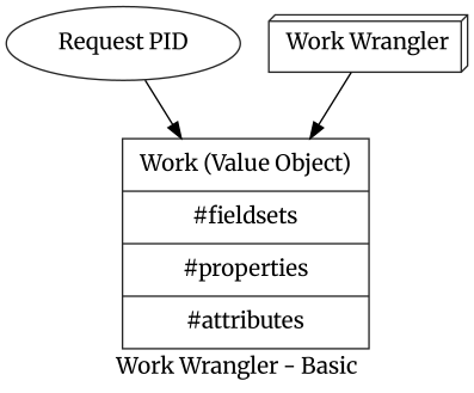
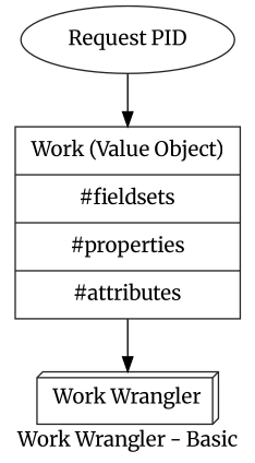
  digraph {
    compound=true
    fontname=Merriweather
    label="Work Wrangler - Basic"
    node [color=grey15 fillcolor=white fontname=Merriweather margin="0.15, 0.125" penwidth=1 style=filled]
    edge [fontname=Merriweather]
    n1 [label="Request PID" shape=ellipse]
    n2 [label="{ Work (Value Object) | #fieldsets | #properties | #attributes }" shape=record]
    n3 [label="Work Wrangler" shape=box3d]
    n1 -> n2
-   n3 -> n2
+   n2 -> n3
  }
